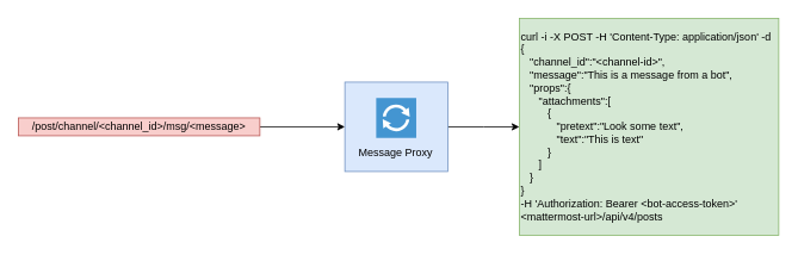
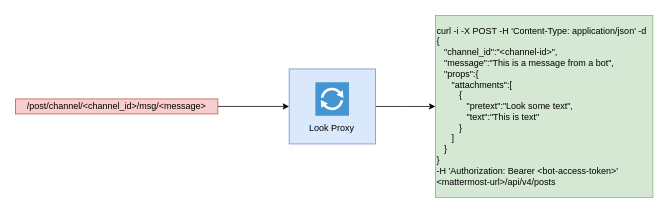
  <mxCell id="0" />
  <mxCell id="1" parent="0" />
  <mxCell id="2" style="edgeStyle=orthogonalEdgeStyle;rounded=0;orthogonalLoop=1;jettySize=auto;html=1;" edge="1" parent="1" source="3" target="8"><mxGeometry relative="1" as="geometry" /></mxCell>
  <mxCell id="3" value="" style="rounded=0;whiteSpace=wrap;html=1;fillColor=#dae8fc;strokeColor=#6c8ebf;" vertex="1" parent="1"><mxGeometry x="385" y="91.25" width="115" height="100" as="geometry" /></mxCell>
  <mxCell id="4" style="edgeStyle=orthogonalEdgeStyle;rounded=0;orthogonalLoop=1;jettySize=auto;html=1;entryX=0;entryY=0.5;entryDx=0;entryDy=0;" edge="1" parent="1" source="5" target="3"><mxGeometry relative="1" as="geometry" /></mxCell>
  <mxCell id="5" value="/post/channel/&amp;lt;channel_id&amp;gt;/msg/&amp;lt;message&amp;gt;" style="text;html=1;strokeColor=#b85450;fillColor=#f8cecc;align=center;verticalAlign=middle;whiteSpace=wrap;rounded=0;" vertex="1" parent="1"><mxGeometry x="20" y="131.25" width="270" height="20" as="geometry" /></mxCell>
  <mxCell id="6" value="" style="pointerEvents=1;shadow=0;dashed=0;html=1;strokeColor=none;fillColor=#4495D1;labelPosition=center;verticalLabelPosition=bottom;verticalAlign=top;align=center;outlineConnect=0;shape=mxgraph.veeam.2d.proxy;" vertex="1" parent="1"><mxGeometry x="420" y="108.85" width="44.8" height="44.8" as="geometry" /></mxCell>
- <mxCell id="7" value="Message Proxy" style="text;html=1;strokeColor=none;fillColor=none;align=center;verticalAlign=middle;whiteSpace=wrap;rounded=0;" vertex="1" parent="1"><mxGeometry x="397.4" y="141.25" width="90" height="60" as="geometry" /></mxCell>
+ <mxCell id="7" value="Look Proxy" style="text;html=1;strokeColor=none;fillColor=none;align=center;verticalAlign=middle;whiteSpace=wrap;rounded=0;" vertex="1" parent="1"><mxGeometry x="397.4" y="141.25" width="90" height="60" as="geometry" /></mxCell>
  <mxCell id="8" value="&lt;div&gt;curl -i -X POST -H 'Content-Type: application/json' -d&amp;nbsp;&lt;/div&gt;&lt;div&gt;{&lt;/div&gt;&lt;div&gt;&amp;nbsp; &amp;nbsp;&quot;channel_id&quot;:&quot;&amp;lt;channel-id&amp;gt;&quot;,&lt;/div&gt;&lt;div&gt;&amp;nbsp; &amp;nbsp;&quot;message&quot;:&quot;This is a message from a bot&quot;,&lt;/div&gt;&lt;div&gt;&amp;nbsp; &amp;nbsp;&quot;props&quot;:{&lt;/div&gt;&lt;div&gt;&amp;nbsp; &amp;nbsp; &amp;nbsp; &quot;attachments&quot;:[&lt;/div&gt;&lt;div&gt;&amp;nbsp; &amp;nbsp; &amp;nbsp; &amp;nbsp; &amp;nbsp;{&lt;/div&gt;&lt;div&gt;&amp;nbsp; &amp;nbsp; &amp;nbsp; &amp;nbsp; &amp;nbsp; &amp;nbsp; &quot;pretext&quot;:&quot;Look some text&quot;,&lt;/div&gt;&lt;div&gt;&amp;nbsp; &amp;nbsp; &amp;nbsp; &amp;nbsp; &amp;nbsp; &amp;nbsp; &quot;text&quot;:&quot;This is text&quot;&lt;/div&gt;&lt;div&gt;&amp;nbsp; &amp;nbsp; &amp;nbsp; &amp;nbsp; &amp;nbsp;}&lt;/div&gt;&lt;div&gt;&amp;nbsp; &amp;nbsp; &amp;nbsp; ]&lt;/div&gt;&lt;div&gt;&amp;nbsp; &amp;nbsp;}&lt;/div&gt;&lt;div&gt;}&lt;/div&gt;&lt;div&gt;-H 'Authorization: Bearer &amp;lt;bot-access-token&amp;gt;'&amp;nbsp;&lt;/div&gt;&lt;div&gt;&amp;lt;mattermost-url&amp;gt;/api/v4/posts&lt;/div&gt;" style="text;html=1;strokeColor=#82b366;fillColor=#d5e8d4;align=left;verticalAlign=middle;whiteSpace=wrap;rounded=0;" vertex="1" parent="1"><mxGeometry x="580" y="20" width="290" height="242.5" as="geometry" /></mxCell>
